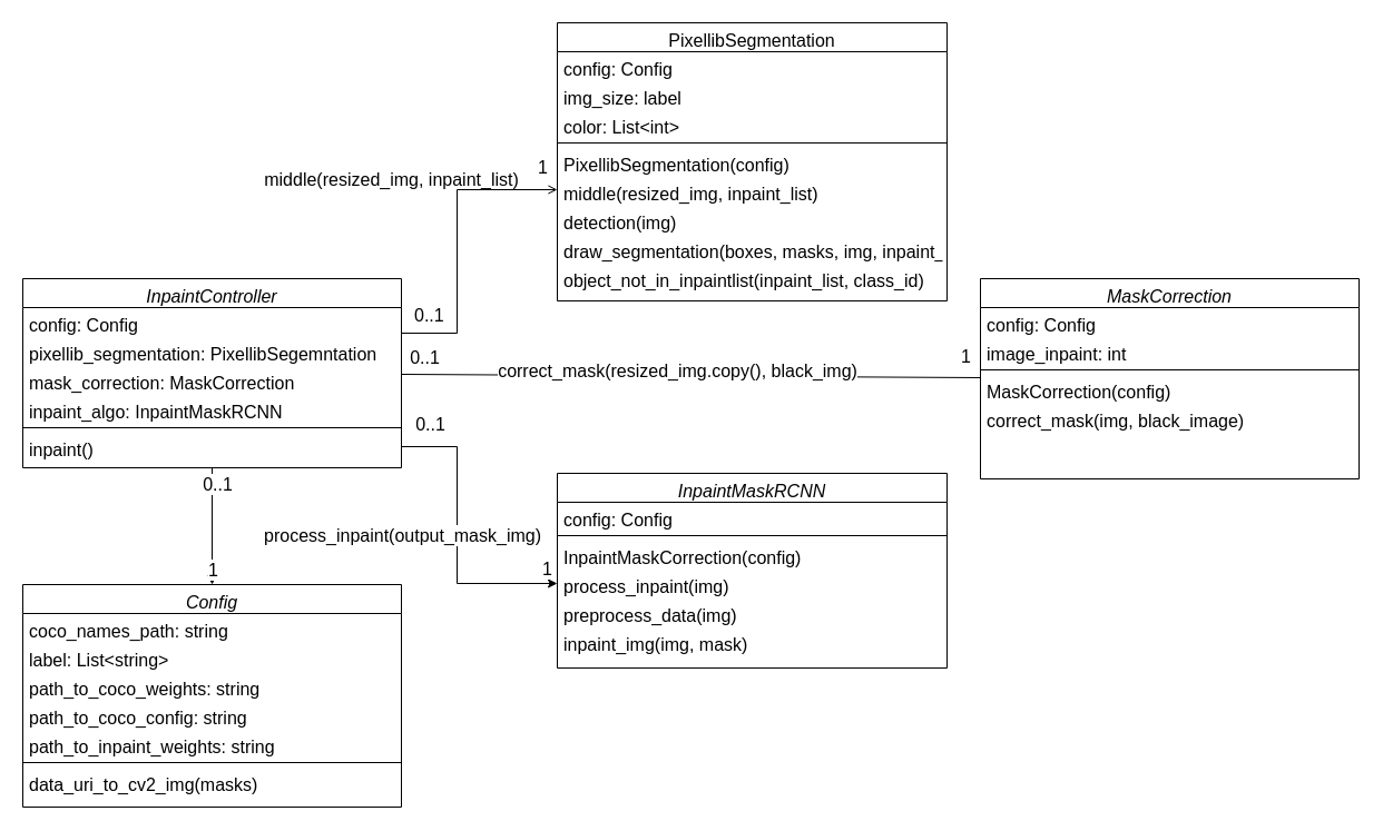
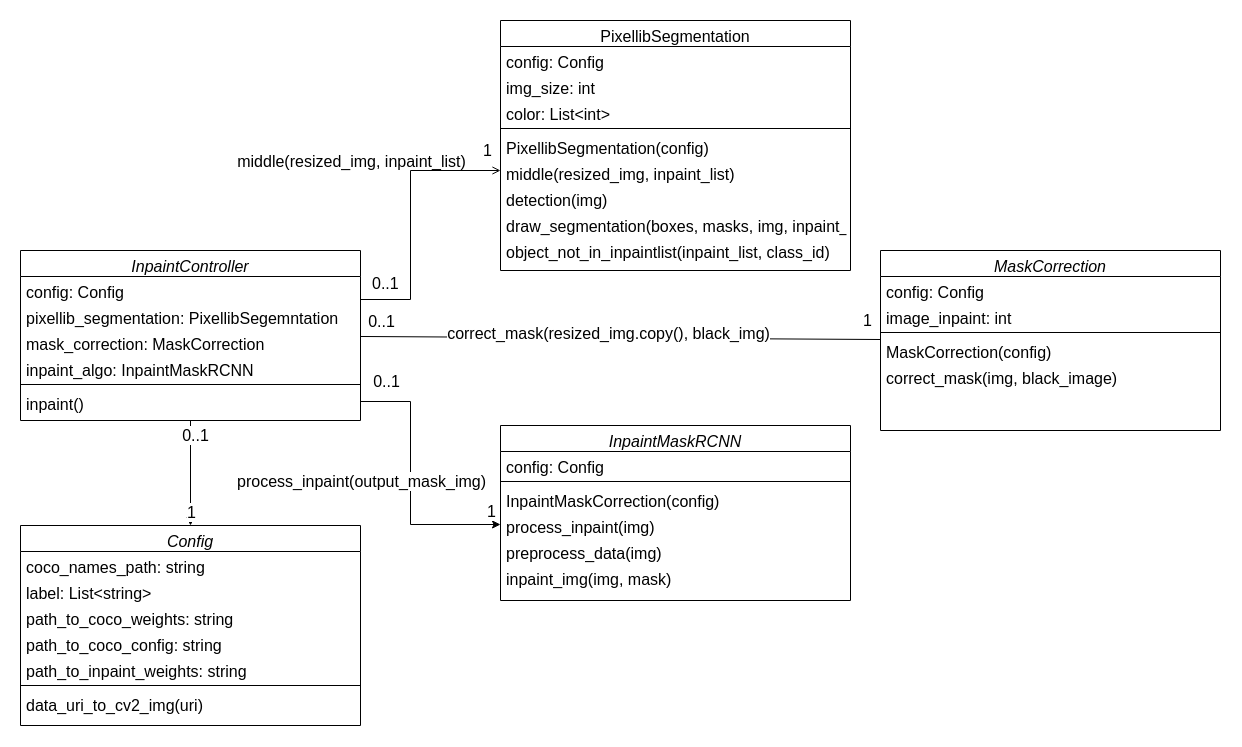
  <mxCell id="0" />
  <mxCell id="1" parent="0" />
  <mxCell id="2" style="edgeStyle=orthogonalEdgeStyle;rounded=0;orthogonalLoop=1;jettySize=auto;html=1;exitX=0.5;exitY=1;exitDx=0;exitDy=0;entryX=0.5;entryY=0;entryDx=0;entryDy=0;fontSize=16;" parent="1" source="5" target="47" edge="1"><mxGeometry relative="1" as="geometry" /></mxCell>
  <mxCell id="3" value="0..1" style="edgeLabel;html=1;align=center;verticalAlign=middle;resizable=0;points=[];fontSize=16;" parent="2" vertex="1" connectable="0"><mxGeometry x="-0.733" y="4" relative="1" as="geometry"><mxPoint as="offset" /></mxGeometry></mxCell>
  <mxCell id="4" value="1" style="edgeLabel;html=1;align=center;verticalAlign=middle;resizable=0;points=[];fontSize=16;" parent="2" vertex="1" connectable="0"><mxGeometry x="0.733" y="-1" relative="1" as="geometry"><mxPoint x="1" as="offset" /></mxGeometry></mxCell>
  <mxCell id="5" value="InpaintController" style="swimlane;fontStyle=2;align=center;verticalAlign=top;childLayout=stackLayout;horizontal=1;startSize=26;horizontalStack=0;resizeParent=1;resizeLast=0;collapsible=1;marginBottom=0;rounded=0;shadow=0;strokeWidth=1;fontSize=16;" parent="1" vertex="1"><mxGeometry x="20" y="250" width="340" height="170" as="geometry"><mxRectangle x="230" y="140" width="160" height="26" as="alternateBounds" /></mxGeometry></mxCell>
  <mxCell id="6" value="config: Config" style="text;align=left;verticalAlign=top;spacingLeft=4;spacingRight=4;overflow=hidden;rotatable=0;points=[[0,0.5],[1,0.5]];portConstraint=eastwest;rounded=0;shadow=0;html=0;fontSize=16;" parent="5" vertex="1"><mxGeometry y="26" width="340" height="26" as="geometry" /></mxCell>
  <mxCell id="7" value="pixellib_segmentation: PixellibSegemntation" style="text;align=left;verticalAlign=top;spacingLeft=4;spacingRight=4;overflow=hidden;rotatable=0;points=[[0,0.5],[1,0.5]];portConstraint=eastwest;fontSize=16;" parent="5" vertex="1"><mxGeometry y="52" width="340" height="26" as="geometry" /></mxCell>
  <mxCell id="8" value="mask_correction: MaskCorrection" style="text;align=left;verticalAlign=top;spacingLeft=4;spacingRight=4;overflow=hidden;rotatable=0;points=[[0,0.5],[1,0.5]];portConstraint=eastwest;rounded=0;shadow=0;html=0;fontSize=16;" parent="5" vertex="1"><mxGeometry y="78" width="340" height="26" as="geometry" /></mxCell>
  <mxCell id="9" value="inpaint_algo: InpaintMaskRCNN" style="text;align=left;verticalAlign=top;spacingLeft=4;spacingRight=4;overflow=hidden;rotatable=0;points=[[0,0.5],[1,0.5]];portConstraint=eastwest;rounded=0;shadow=0;html=0;fontSize=16;" parent="5" vertex="1"><mxGeometry y="104" width="340" height="26" as="geometry" /></mxCell>
  <mxCell id="10" value="" style="line;html=1;strokeWidth=1;align=left;verticalAlign=middle;spacingTop=-1;spacingLeft=3;spacingRight=3;rotatable=0;labelPosition=right;points=[];portConstraint=eastwest;fontSize=16;" parent="5" vertex="1"><mxGeometry y="130" width="340" height="8" as="geometry" /></mxCell>
  <mxCell id="11" value="inpaint()" style="text;align=left;verticalAlign=top;spacingLeft=4;spacingRight=4;overflow=hidden;rotatable=0;points=[[0,0.5],[1,0.5]];portConstraint=eastwest;fontSize=16;" parent="5" vertex="1"><mxGeometry y="138" width="340" height="26" as="geometry" /></mxCell>
  <mxCell id="12" value="PixellibSegmentation" style="swimlane;fontStyle=0;align=center;verticalAlign=top;childLayout=stackLayout;horizontal=1;startSize=26;horizontalStack=0;resizeParent=1;resizeLast=0;collapsible=1;marginBottom=0;rounded=0;shadow=0;strokeWidth=1;fontSize=16;" parent="1" vertex="1"><mxGeometry x="500" y="20" width="350" height="250" as="geometry"><mxRectangle x="550" y="140" width="160" height="26" as="alternateBounds" /></mxGeometry></mxCell>
  <mxCell id="13" value="config: Config" style="text;align=left;verticalAlign=top;spacingLeft=4;spacingRight=4;overflow=hidden;rotatable=0;points=[[0,0.5],[1,0.5]];portConstraint=eastwest;rounded=0;shadow=0;html=0;fontSize=16;" parent="12" vertex="1"><mxGeometry y="26" width="350" height="26" as="geometry" /></mxCell>
- <mxCell id="14" value="img_size: label" style="text;align=left;verticalAlign=top;spacingLeft=4;spacingRight=4;overflow=hidden;rotatable=0;points=[[0,0.5],[1,0.5]];portConstraint=eastwest;rounded=0;shadow=0;html=0;fontSize=16;" parent="12" vertex="1"><mxGeometry y="52" width="350" height="26" as="geometry" /></mxCell>
+ <mxCell id="14" value="img_size: int" style="text;align=left;verticalAlign=top;spacingLeft=4;spacingRight=4;overflow=hidden;rotatable=0;points=[[0,0.5],[1,0.5]];portConstraint=eastwest;rounded=0;shadow=0;html=0;fontSize=16;" parent="12" vertex="1"><mxGeometry y="52" width="350" height="26" as="geometry" /></mxCell>
  <mxCell id="15" value="color: List&lt;int&gt;" style="text;align=left;verticalAlign=top;spacingLeft=4;spacingRight=4;overflow=hidden;rotatable=0;points=[[0,0.5],[1,0.5]];portConstraint=eastwest;rounded=0;shadow=0;html=0;fontSize=16;" parent="12" vertex="1"><mxGeometry y="78" width="350" height="26" as="geometry" /></mxCell>
  <mxCell id="16" value="" style="line;html=1;strokeWidth=1;align=left;verticalAlign=middle;spacingTop=-1;spacingLeft=3;spacingRight=3;rotatable=0;labelPosition=right;points=[];portConstraint=eastwest;fontSize=16;" parent="12" vertex="1"><mxGeometry y="104" width="350" height="8" as="geometry" /></mxCell>
  <mxCell id="17" value="PixellibSegmentation(config)" style="text;align=left;verticalAlign=top;spacingLeft=4;spacingRight=4;overflow=hidden;rotatable=0;points=[[0,0.5],[1,0.5]];portConstraint=eastwest;fontSize=16;" parent="12" vertex="1"><mxGeometry y="112" width="350" height="26" as="geometry" /></mxCell>
  <mxCell id="18" value="middle(resized_img, inpaint_list)" style="text;align=left;verticalAlign=top;spacingLeft=4;spacingRight=4;overflow=hidden;rotatable=0;points=[[0,0.5],[1,0.5]];portConstraint=eastwest;fontSize=16;" parent="12" vertex="1"><mxGeometry y="138" width="350" height="26" as="geometry" /></mxCell>
  <mxCell id="19" value="detection(img)" style="text;align=left;verticalAlign=top;spacingLeft=4;spacingRight=4;overflow=hidden;rotatable=0;points=[[0,0.5],[1,0.5]];portConstraint=eastwest;fontSize=16;" parent="12" vertex="1"><mxGeometry y="164" width="350" height="26" as="geometry" /></mxCell>
  <mxCell id="20" value="draw_segmentation(boxes, masks, img, inpaint_list)" style="text;align=left;verticalAlign=top;spacingLeft=4;spacingRight=4;overflow=hidden;rotatable=0;points=[[0,0.5],[1,0.5]];portConstraint=eastwest;fontSize=16;" parent="12" vertex="1"><mxGeometry y="190" width="350" height="26" as="geometry" /></mxCell>
  <mxCell id="21" value="object_not_in_inpaintlist(inpaint_list, class_id)" style="text;align=left;verticalAlign=top;spacingLeft=4;spacingRight=4;overflow=hidden;rotatable=0;points=[[0,0.5],[1,0.5]];portConstraint=eastwest;fontSize=16;" parent="12" vertex="1"><mxGeometry y="216" width="350" height="26" as="geometry" /></mxCell>
  <mxCell id="22" value="" style="endArrow=open;shadow=0;strokeWidth=1;rounded=0;endFill=1;edgeStyle=orthogonalEdgeStyle;elbow=vertical;exitX=1;exitY=0.5;exitDx=0;exitDy=0;fontSize=16;" parent="1" source="6" target="12" edge="1"><mxGeometry x="0.5" y="41" relative="1" as="geometry"><mxPoint x="420" y="332" as="sourcePoint" /><mxPoint x="580" y="332" as="targetPoint" /><mxPoint x="-40" y="32" as="offset" /><Array as="points"><mxPoint x="410" y="299" /><mxPoint x="410" y="170" /></Array></mxGeometry></mxCell>
  <mxCell id="23" value="0..1" style="resizable=0;align=left;verticalAlign=bottom;labelBackgroundColor=none;fontSize=16;" parent="22" connectable="0" vertex="1"><mxGeometry x="-1" relative="1" as="geometry"><mxPoint x="10" y="4" as="offset" /></mxGeometry></mxCell>
  <mxCell id="24" value="1" style="resizable=0;align=right;verticalAlign=bottom;labelBackgroundColor=none;fontSize=16;" parent="22" connectable="0" vertex="1"><mxGeometry x="1" relative="1" as="geometry"><mxPoint x="-7" y="-10" as="offset" /></mxGeometry></mxCell>
  <mxCell id="25" value="middle(resized_img, inpaint_list)" style="text;html=1;resizable=0;points=[];;align=center;verticalAlign=middle;labelBackgroundColor=none;rounded=0;shadow=0;strokeWidth=1;fontSize=16;" parent="22" vertex="1" connectable="0"><mxGeometry x="0.5" y="49" relative="1" as="geometry"><mxPoint x="-80" y="39" as="offset" /></mxGeometry></mxCell>
  <mxCell id="26" value="MaskCorrection" style="swimlane;fontStyle=2;align=center;verticalAlign=top;childLayout=stackLayout;horizontal=1;startSize=26;horizontalStack=0;resizeParent=1;resizeLast=0;collapsible=1;marginBottom=0;rounded=0;shadow=0;strokeWidth=1;fontSize=16;" parent="1" vertex="1"><mxGeometry x="880" y="250" width="340" height="180" as="geometry"><mxRectangle x="230" y="140" width="160" height="26" as="alternateBounds" /></mxGeometry></mxCell>
  <mxCell id="27" value="config: Config" style="text;align=left;verticalAlign=top;spacingLeft=4;spacingRight=4;overflow=hidden;rotatable=0;points=[[0,0.5],[1,0.5]];portConstraint=eastwest;rounded=0;shadow=0;html=0;fontSize=16;" parent="26" vertex="1"><mxGeometry y="26" width="340" height="26" as="geometry" /></mxCell>
  <mxCell id="28" value="image_inpaint: int" style="text;align=left;verticalAlign=top;spacingLeft=4;spacingRight=4;overflow=hidden;rotatable=0;points=[[0,0.5],[1,0.5]];portConstraint=eastwest;rounded=0;shadow=0;html=0;fontSize=16;" parent="26" vertex="1"><mxGeometry y="52" width="340" height="26" as="geometry" /></mxCell>
  <mxCell id="29" value="" style="line;html=1;strokeWidth=1;align=left;verticalAlign=middle;spacingTop=-1;spacingLeft=3;spacingRight=3;rotatable=0;labelPosition=right;points=[];portConstraint=eastwest;fontSize=16;" parent="26" vertex="1"><mxGeometry y="78" width="340" height="8" as="geometry" /></mxCell>
  <mxCell id="30" value="MaskCorrection(config)" style="text;align=left;verticalAlign=top;spacingLeft=4;spacingRight=4;overflow=hidden;rotatable=0;points=[[0,0.5],[1,0.5]];portConstraint=eastwest;fontSize=16;" parent="26" vertex="1"><mxGeometry y="86" width="340" height="26" as="geometry" /></mxCell>
  <mxCell id="31" value="correct_mask(img, black_image)" style="text;align=left;verticalAlign=top;spacingLeft=4;spacingRight=4;overflow=hidden;rotatable=0;points=[[0,0.5],[1,0.5]];portConstraint=eastwest;fontSize=16;" parent="26" vertex="1"><mxGeometry y="112" width="340" height="26" as="geometry" /></mxCell>
  <mxCell id="32" value="InpaintMaskRCNN" style="swimlane;fontStyle=2;align=center;verticalAlign=top;childLayout=stackLayout;horizontal=1;startSize=26;horizontalStack=0;resizeParent=1;resizeLast=0;collapsible=1;marginBottom=0;rounded=0;shadow=0;strokeWidth=1;fontSize=16;" parent="1" vertex="1"><mxGeometry x="500" y="425" width="350" height="175" as="geometry"><mxRectangle x="230" y="140" width="160" height="26" as="alternateBounds" /></mxGeometry></mxCell>
  <mxCell id="33" value="config: Config" style="text;align=left;verticalAlign=top;spacingLeft=4;spacingRight=4;overflow=hidden;rotatable=0;points=[[0,0.5],[1,0.5]];portConstraint=eastwest;rounded=0;shadow=0;html=0;fontSize=16;" parent="32" vertex="1"><mxGeometry y="26" width="350" height="26" as="geometry" /></mxCell>
  <mxCell id="34" value="" style="line;html=1;strokeWidth=1;align=left;verticalAlign=middle;spacingTop=-1;spacingLeft=3;spacingRight=3;rotatable=0;labelPosition=right;points=[];portConstraint=eastwest;fontSize=16;" parent="32" vertex="1"><mxGeometry y="52" width="350" height="8" as="geometry" /></mxCell>
  <mxCell id="35" value="InpaintMaskCorrection(config)" style="text;align=left;verticalAlign=top;spacingLeft=4;spacingRight=4;overflow=hidden;rotatable=0;points=[[0,0.5],[1,0.5]];portConstraint=eastwest;fontSize=16;" parent="32" vertex="1"><mxGeometry y="60" width="350" height="26" as="geometry" /></mxCell>
  <mxCell id="36" value="process_inpaint(img)" style="text;align=left;verticalAlign=top;spacingLeft=4;spacingRight=4;overflow=hidden;rotatable=0;points=[[0,0.5],[1,0.5]];portConstraint=eastwest;fontSize=16;" parent="32" vertex="1"><mxGeometry y="86" width="350" height="26" as="geometry" /></mxCell>
  <mxCell id="37" value="preprocess_data(img)" style="text;align=left;verticalAlign=top;spacingLeft=4;spacingRight=4;overflow=hidden;rotatable=0;points=[[0,0.5],[1,0.5]];portConstraint=eastwest;fontSize=16;" parent="32" vertex="1"><mxGeometry y="112" width="350" height="26" as="geometry" /></mxCell>
  <mxCell id="38" value="inpaint_img(img, mask)" style="text;align=left;verticalAlign=top;spacingLeft=4;spacingRight=4;overflow=hidden;rotatable=0;points=[[0,0.5],[1,0.5]];portConstraint=eastwest;fontSize=16;" parent="32" vertex="1"><mxGeometry y="138" width="350" height="26" as="geometry" /></mxCell>
  <mxCell id="39" style="edgeStyle=none;rounded=0;orthogonalLoop=1;jettySize=auto;html=1;fontSize=16;endArrow=none;" parent="1" source="5" target="26" edge="1"><mxGeometry relative="1" as="geometry"><mxPoint x="310" y="345" as="sourcePoint" /></mxGeometry></mxCell>
  <mxCell id="40" value="correct_mask(resized_img.copy(), black_img)" style="edgeLabel;html=1;align=center;verticalAlign=middle;resizable=0;points=[];fontSize=16;" parent="39" vertex="1" connectable="0"><mxGeometry x="-0.045" y="-3" relative="1" as="geometry"><mxPoint y="-8" as="offset" /></mxGeometry></mxCell>
  <mxCell id="41" value="1" style="edgeLabel;html=1;align=center;verticalAlign=middle;resizable=0;points=[];fontSize=16;" parent="39" vertex="1" connectable="0"><mxGeometry x="0.936" y="1" relative="1" as="geometry"><mxPoint x="4" y="-18" as="offset" /></mxGeometry></mxCell>
  <mxCell id="42" value="0..1" style="edgeLabel;html=1;align=center;verticalAlign=middle;resizable=0;points=[];fontSize=16;" parent="39" vertex="1" connectable="0"><mxGeometry x="-0.936" y="-2" relative="1" as="geometry"><mxPoint x="4" y="-18" as="offset" /></mxGeometry></mxCell>
  <mxCell id="43" style="edgeStyle=orthogonalEdgeStyle;rounded=0;orthogonalLoop=1;jettySize=auto;html=1;exitX=1;exitY=0.5;exitDx=0;exitDy=0;entryX=0;entryY=0.5;entryDx=0;entryDy=0;fontSize=16;" parent="1" source="11" target="36" edge="1"><mxGeometry relative="1" as="geometry"><Array as="points"><mxPoint x="410" y="401" /><mxPoint x="410" y="524" /></Array></mxGeometry></mxCell>
  <mxCell id="44" value="process_inpaint(output_mask_img)" style="edgeLabel;html=1;align=center;verticalAlign=middle;resizable=0;points=[];fontSize=16;" parent="43" vertex="1" connectable="0"><mxGeometry x="-0.317" relative="1" as="geometry"><mxPoint x="-50" y="39" as="offset" /></mxGeometry></mxCell>
  <mxCell id="45" value="0..1" style="edgeLabel;html=1;align=center;verticalAlign=middle;resizable=0;points=[];fontSize=16;" parent="43" vertex="1" connectable="0"><mxGeometry x="-0.855" y="3" relative="1" as="geometry"><mxPoint x="6" y="-18" as="offset" /></mxGeometry></mxCell>
  <mxCell id="46" value="1" style="edgeLabel;html=1;align=center;verticalAlign=middle;resizable=0;points=[];fontSize=16;" parent="43" vertex="1" connectable="0"><mxGeometry x="0.879" y="-1" relative="1" as="geometry"><mxPoint x="6" y="-15" as="offset" /></mxGeometry></mxCell>
  <mxCell id="47" value="Config" style="swimlane;fontStyle=2;align=center;verticalAlign=top;childLayout=stackLayout;horizontal=1;startSize=26;horizontalStack=0;resizeParent=1;resizeLast=0;collapsible=1;marginBottom=0;rounded=0;shadow=0;strokeWidth=1;fontSize=16;" parent="1" vertex="1"><mxGeometry x="20" y="525" width="340" height="200" as="geometry"><mxRectangle x="230" y="140" width="160" height="26" as="alternateBounds" /></mxGeometry></mxCell>
  <mxCell id="48" value="coco_names_path: string    " style="text;align=left;verticalAlign=top;spacingLeft=4;spacingRight=4;overflow=hidden;rotatable=0;points=[[0,0.5],[1,0.5]];portConstraint=eastwest;rounded=0;shadow=0;html=0;fontSize=16;" parent="47" vertex="1"><mxGeometry y="26" width="340" height="26" as="geometry" /></mxCell>
  <mxCell id="49" value="label: List&lt;string&gt;" style="text;align=left;verticalAlign=top;spacingLeft=4;spacingRight=4;overflow=hidden;rotatable=0;points=[[0,0.5],[1,0.5]];portConstraint=eastwest;fontSize=16;" parent="47" vertex="1"><mxGeometry y="52" width="340" height="26" as="geometry" /></mxCell>
  <mxCell id="50" value="path_to_coco_weights: string" style="text;align=left;verticalAlign=top;spacingLeft=4;spacingRight=4;overflow=hidden;rotatable=0;points=[[0,0.5],[1,0.5]];portConstraint=eastwest;rounded=0;shadow=0;html=0;fontSize=16;" parent="47" vertex="1"><mxGeometry y="78" width="340" height="26" as="geometry" /></mxCell>
  <mxCell id="51" value="path_to_coco_config: string" style="text;align=left;verticalAlign=top;spacingLeft=4;spacingRight=4;overflow=hidden;rotatable=0;points=[[0,0.5],[1,0.5]];portConstraint=eastwest;rounded=0;shadow=0;html=0;fontSize=16;" parent="47" vertex="1"><mxGeometry y="104" width="340" height="26" as="geometry" /></mxCell>
  <mxCell id="52" value="path_to_inpaint_weights: string" style="text;align=left;verticalAlign=top;spacingLeft=4;spacingRight=4;overflow=hidden;rotatable=0;points=[[0,0.5],[1,0.5]];portConstraint=eastwest;rounded=0;shadow=0;html=0;fontSize=16;" parent="47" vertex="1"><mxGeometry y="130" width="340" height="26" as="geometry" /></mxCell>
  <mxCell id="53" value="" style="line;html=1;strokeWidth=1;align=left;verticalAlign=middle;spacingTop=-1;spacingLeft=3;spacingRight=3;rotatable=0;labelPosition=right;points=[];portConstraint=eastwest;fontSize=16;" parent="47" vertex="1"><mxGeometry y="156" width="340" height="8" as="geometry" /></mxCell>
- <mxCell id="54" value="data_uri_to_cv2_img(masks)" style="text;align=left;verticalAlign=top;spacingLeft=4;spacingRight=4;overflow=hidden;rotatable=0;points=[[0,0.5],[1,0.5]];portConstraint=eastwest;fontSize=16;" parent="47" vertex="1"><mxGeometry y="164" width="340" height="26" as="geometry" /></mxCell>
+ <mxCell id="54" value="data_uri_to_cv2_img(uri)" style="text;align=left;verticalAlign=top;spacingLeft=4;spacingRight=4;overflow=hidden;rotatable=0;points=[[0,0.5],[1,0.5]];portConstraint=eastwest;fontSize=16;" parent="47" vertex="1"><mxGeometry y="164" width="340" height="26" as="geometry" /></mxCell>
